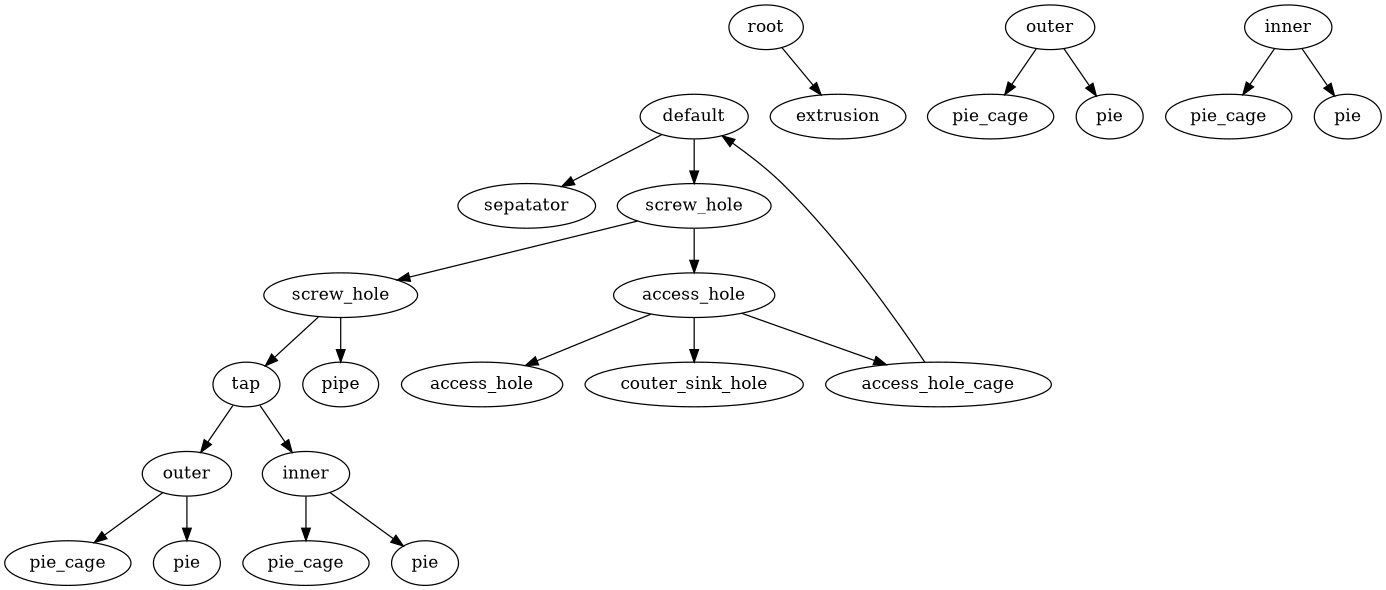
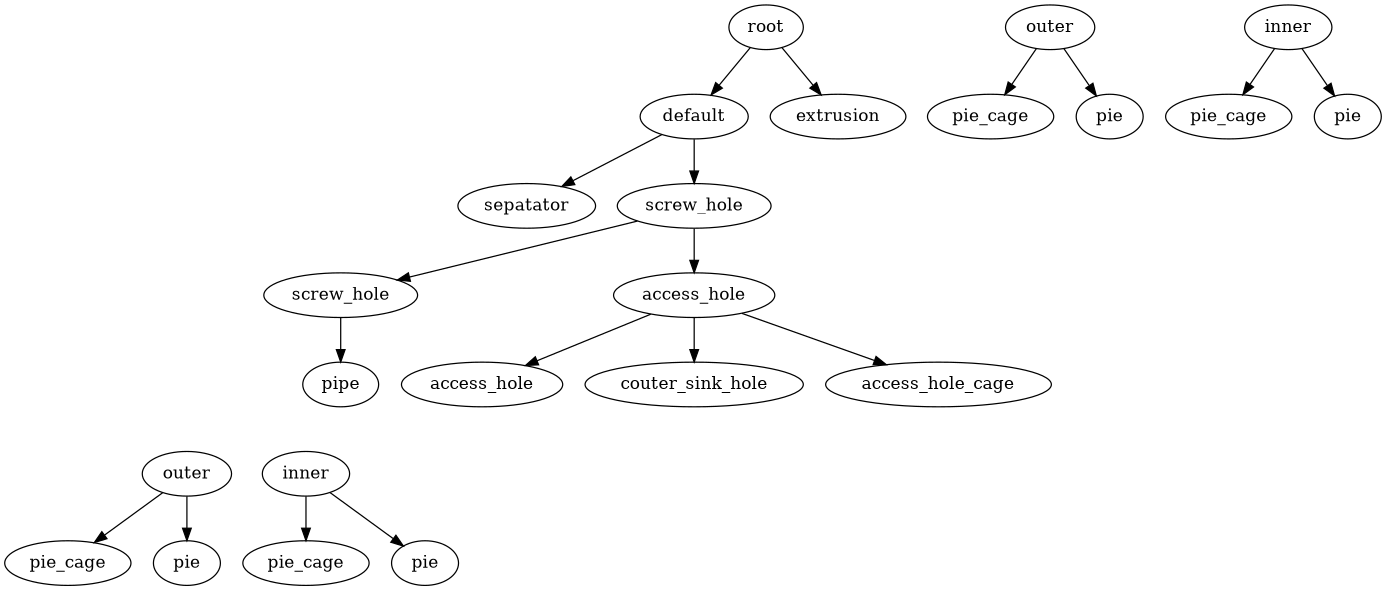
  digraph {
    n1 [label=root]
    n2 [label=default]
    n3 [label=extrusion]
    n4 [label=sepatator]
    n5 [label=screw_hole]
    n6 [label=screw_hole]
    n7 [label=access_hole]
    n8 [label=pipe]
-   n9 [label=tap]
    n10 [label=access_hole_cage]
    n11 [label=access_hole]
    n12 [label=couter_sink_hole]
    n13 [label=outer]
    n14 [label=inner]
    n15 [label=outer]
    n16 [label=pie_cage]
    n17 [label=pie]
    n18 [label=inner]
    n19 [label=pie_cage]
    n20 [label=pie]
    n21 [label=pie_cage]
    n22 [label=pie]
    n23 [label=pie_cage]
    n24 [label=pie]
-   n10 -> n2
+   n1 -> n2
    n1 -> n3
    n2 -> n4
    n2 -> n5
    n5 -> n6
    n5 -> n7
    n6 -> n8
-   n6 -> n9
    n7 -> n10
    n7 -> n11
    n7 -> n12
-   n9 -> n13
-   n9 -> n14
    n13 -> n21
    n13 -> n22
    n14 -> n23
    n14 -> n24
    n15 -> n16
    n15 -> n17
    n18 -> n19
    n18 -> n20
  }
